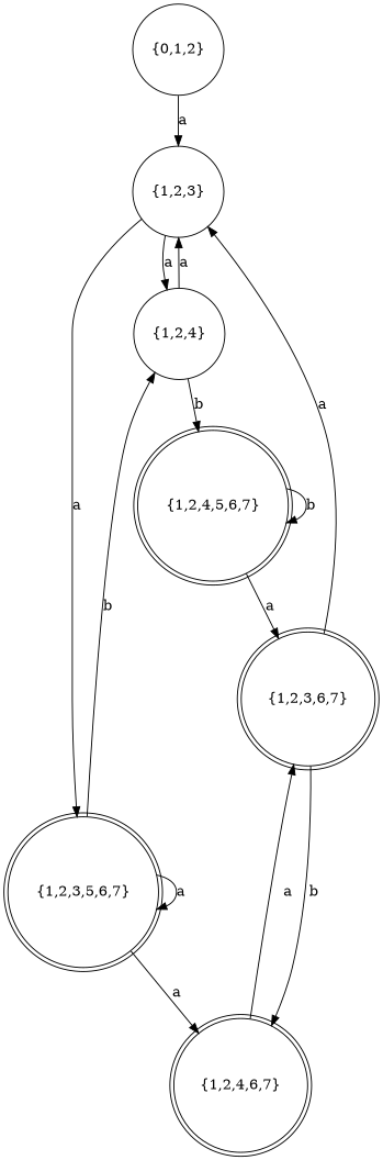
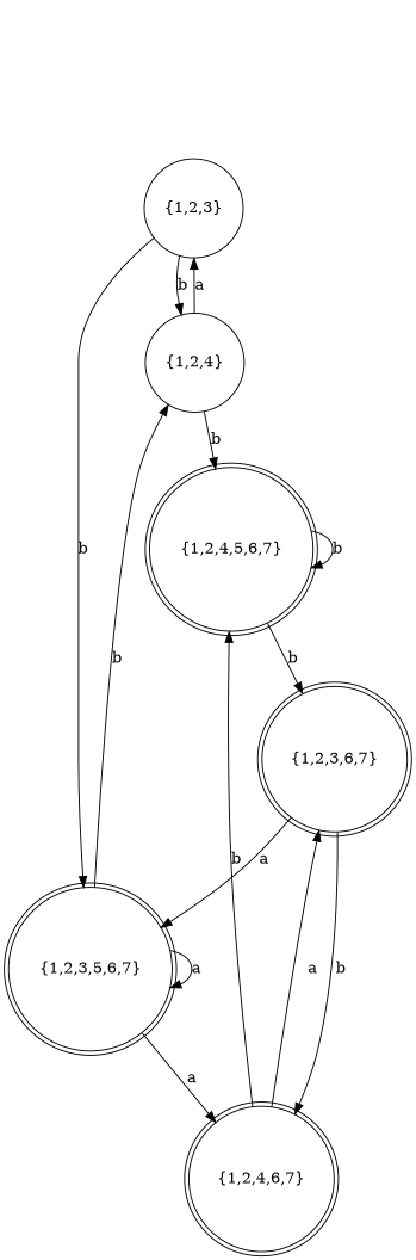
  digraph {
    node [shape=doublecircle]
-   n1 [label="{0,1,2}" shape=circle]
    n2 [label="{1,2,3}" shape=circle]
    n3 [label="{1,2,4}" shape=circle]
    n4 [label="{1,2,3,5,6,7}"]
    n5 [label="{1,2,4,5,6,7}"]
    n6 [label="{1,2,4,6,7}"]
    n7 [label="{1,2,3,6,7}"]
-   n1 -> n2 [label=a]
-   n2 -> n3 [label=a]
-   n2 -> n4 [label=a]
+   n2 -> n3 [label=b]
+   n2 -> n4 [label=b]
    n3 -> n2 [label=a]
    n3 -> n5 [label=b]
    n4 -> n3 [label=b]
    n4 -> n4 [label=a]
    n4 -> n6 [label=a]
    n5 -> n5 [label=b]
-   n5 -> n7 [label=a]
+   n5 -> n7 [label=b]
+   n6 -> n5 [label=b]
    n6 -> n7 [label=a]
-   n7 -> n2 [label=a]
+   n7 -> n4 [label=a]
    n7 -> n6 [label=b]
  }
